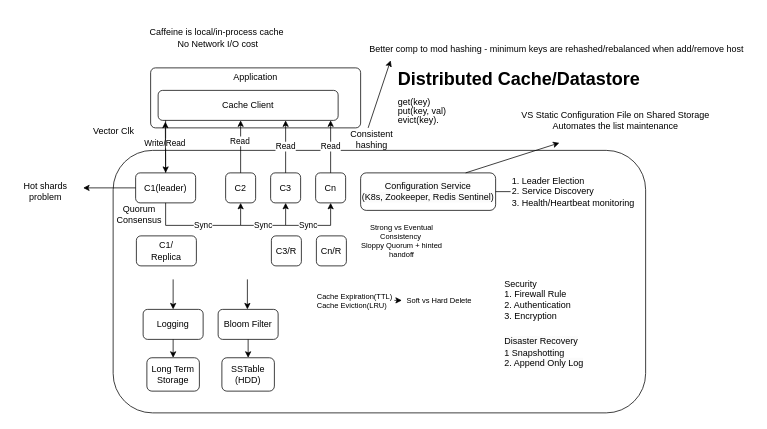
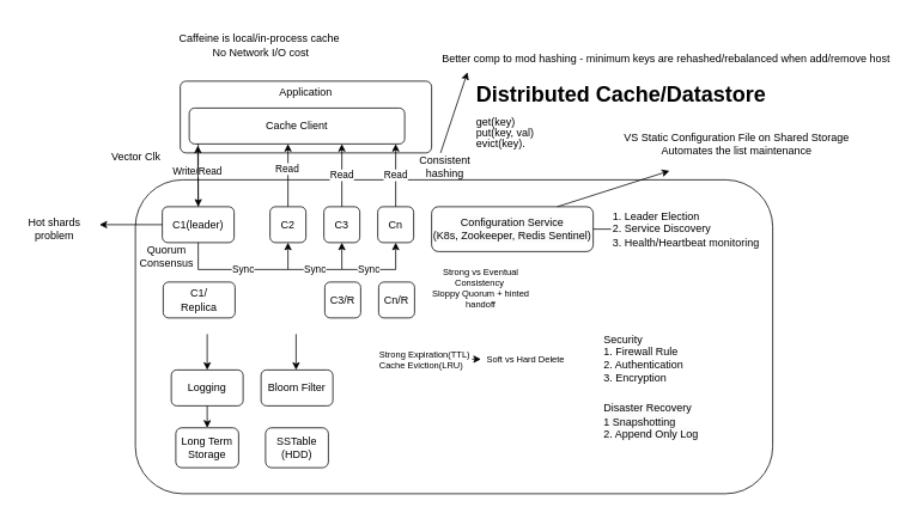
  <mxCell id="0" />
  <mxCell id="1" parent="0" />
  <mxCell id="2" value="" style="rounded=1;whiteSpace=wrap;html=1;" parent="1" vertex="1"><mxGeometry x="150" y="200" width="710" height="350" as="geometry" /></mxCell>
  <mxCell id="3" value="Application&lt;br&gt;&lt;br&gt;&lt;br&gt;&lt;br&gt;&lt;br&gt;" style="rounded=1;whiteSpace=wrap;html=1;arcSize=8;" parent="1" vertex="1"><mxGeometry x="200" y="90" width="280" height="80" as="geometry" /></mxCell>
  <mxCell id="4" value="Cache Client" style="rounded=1;whiteSpace=wrap;html=1;" parent="1" vertex="1"><mxGeometry x="210" y="120" width="240" height="40" as="geometry" /></mxCell>
  <mxCell id="5" value="C2" style="rounded=1;whiteSpace=wrap;html=1;" parent="1" vertex="1"><mxGeometry x="300" y="230" width="40" height="40" as="geometry" /></mxCell>
  <mxCell id="6" value="C3" style="rounded=1;whiteSpace=wrap;html=1;" parent="1" vertex="1"><mxGeometry x="360" y="230" width="40" height="40" as="geometry" /></mxCell>
  <mxCell id="7" value="Cn" style="rounded=1;whiteSpace=wrap;html=1;" parent="1" vertex="1"><mxGeometry x="420" y="230" width="40" height="40" as="geometry" /></mxCell>
  <mxCell id="8" value="C1(leader)" style="rounded=1;whiteSpace=wrap;html=1;" parent="1" vertex="1"><mxGeometry x="180" y="230" width="80" height="40" as="geometry" /></mxCell>
  <mxCell id="9" value="" style="endArrow=classic;html=1;rounded=0;entryX=0.5;entryY=0;entryDx=0;entryDy=0;" parent="1" target="8" edge="1"><mxGeometry width="50" height="50" relative="1" as="geometry"><mxPoint x="220" y="160" as="sourcePoint" /><mxPoint x="360" y="270" as="targetPoint" /></mxGeometry></mxCell>
  <mxCell id="10" value="Write/Read" style="edgeLabel;html=1;align=center;verticalAlign=middle;resizable=0;points=[];" parent="9" connectable="0" vertex="1"><mxGeometry x="-0.141" y="-2" relative="1" as="geometry"><mxPoint as="offset" /></mxGeometry></mxCell>
  <mxCell id="11" value="Read" style="endArrow=classic;html=1;rounded=0;" parent="1" edge="1"><mxGeometry x="0.187" y="1" width="50" height="50" relative="1" as="geometry"><mxPoint x="320" y="230" as="sourcePoint" /><mxPoint x="320" y="160" as="targetPoint" /><mxPoint as="offset" /></mxGeometry></mxCell>
  <mxCell id="12" value="Read" style="endArrow=classic;html=1;rounded=0;exitX=0.5;exitY=0;exitDx=0;exitDy=0;" parent="1" source="6" edge="1"><mxGeometry width="50" height="50" relative="1" as="geometry"><mxPoint x="330" y="240" as="sourcePoint" /><mxPoint x="380" y="160" as="targetPoint" /></mxGeometry></mxCell>
  <mxCell id="13" value="Read" style="endArrow=classic;html=1;rounded=0;exitX=0.5;exitY=0;exitDx=0;exitDy=0;" parent="1" source="7" edge="1"><mxGeometry width="50" height="50" relative="1" as="geometry"><mxPoint x="390" y="240" as="sourcePoint" /><mxPoint x="440" y="160" as="targetPoint" /></mxGeometry></mxCell>
  <mxCell id="14" value="Sync" style="endArrow=classic;html=1;rounded=0;exitX=0.5;exitY=1;exitDx=0;exitDy=0;entryX=0.5;entryY=1;entryDx=0;entryDy=0;" parent="1" source="8" target="5" edge="1"><mxGeometry width="50" height="50" relative="1" as="geometry"><mxPoint x="220" y="300" as="sourcePoint" /><mxPoint x="370" y="300" as="targetPoint" /><Array as="points"><mxPoint x="220" y="300" /><mxPoint x="320" y="300" /></Array></mxGeometry></mxCell>
  <mxCell id="15" value="Strong vs Eventual Consistency&amp;nbsp;&lt;br&gt;Sloppy Quorum + hinted handoff" style="text;html=1;strokeColor=none;fillColor=none;align=center;verticalAlign=middle;whiteSpace=wrap;rounded=0;fontSize=10;" parent="1" vertex="1"><mxGeometry x="470" y="290" width="130" height="60" as="geometry" /></mxCell>
  <mxCell id="16" value="Sync" style="endArrow=classic;html=1;rounded=0;entryX=0.5;entryY=1;entryDx=0;entryDy=0;" parent="1" target="6" edge="1"><mxGeometry x="-0.333" width="50" height="50" relative="1" as="geometry"><mxPoint x="320" y="300" as="sourcePoint" /><mxPoint x="470" y="290" as="targetPoint" /><Array as="points"><mxPoint x="380" y="300" /></Array><mxPoint as="offset" /></mxGeometry></mxCell>
  <mxCell id="17" value="Sync" style="endArrow=classic;html=1;rounded=0;entryX=0.5;entryY=1;entryDx=0;entryDy=0;" parent="1" target="7" edge="1"><mxGeometry x="-0.333" width="50" height="50" relative="1" as="geometry"><mxPoint x="380" y="300" as="sourcePoint" /><mxPoint x="500" y="290" as="targetPoint" /><Array as="points"><mxPoint x="440" y="300" /></Array><mxPoint as="offset" /></mxGeometry></mxCell>
  <mxCell id="18" value="" style="edgeStyle=orthogonalEdgeStyle;rounded=0;orthogonalLoop=1;jettySize=auto;html=1;" parent="1" source="19" edge="1"><mxGeometry relative="1" as="geometry"><mxPoint x="620" y="260" as="targetPoint" /></mxGeometry></mxCell>
  <mxCell id="19" value="1. Leader Election&lt;br&gt;2. Service Discovery&lt;br&gt;3. Health/Heartbeat monitoring" style="text;html=1;strokeColor=none;fillColor=none;align=left;verticalAlign=middle;whiteSpace=wrap;rounded=0;" parent="1" vertex="1"><mxGeometry x="680" y="235" width="210" height="40" as="geometry" /></mxCell>
  <mxCell id="20" value="Consistent hashing" style="text;html=1;strokeColor=none;fillColor=none;align=center;verticalAlign=middle;whiteSpace=wrap;rounded=0;" parent="1" vertex="1"><mxGeometry x="445" y="170" width="100" height="30" as="geometry" /></mxCell>
  <mxCell id="21" value="&lt;span style=&quot;color: rgb(0, 0, 0); font-family: Helvetica; font-size: 12px; font-style: normal; font-variant-ligatures: normal; font-variant-caps: normal; font-weight: 400; letter-spacing: normal; orphans: 2; text-align: center; text-indent: 0px; text-transform: none; widows: 2; word-spacing: 0px; -webkit-text-stroke-width: 0px; background-color: rgb(251, 251, 251); text-decoration-thickness: initial; text-decoration-style: initial; text-decoration-color: initial; float: none; display: inline !important;&quot;&gt;Configuration Service&lt;/span&gt;&lt;br style=&quot;border-color: var(--border-color); color: rgb(0, 0, 0); font-family: Helvetica; font-size: 12px; font-style: normal; font-variant-ligatures: normal; font-variant-caps: normal; font-weight: 400; letter-spacing: normal; orphans: 2; text-align: center; text-indent: 0px; text-transform: none; widows: 2; word-spacing: 0px; -webkit-text-stroke-width: 0px; background-color: rgb(251, 251, 251); text-decoration-thickness: initial; text-decoration-style: initial; text-decoration-color: initial;&quot;&gt;&lt;span style=&quot;color: rgb(0, 0, 0); font-family: Helvetica; font-size: 12px; font-style: normal; font-variant-ligatures: normal; font-variant-caps: normal; font-weight: 400; letter-spacing: normal; orphans: 2; text-align: center; text-indent: 0px; text-transform: none; widows: 2; word-spacing: 0px; -webkit-text-stroke-width: 0px; background-color: rgb(251, 251, 251); text-decoration-thickness: initial; text-decoration-style: initial; text-decoration-color: initial; float: none; display: inline !important;&quot;&gt;(K8s, Zookeeper, Redis Sentinel)&lt;/span&gt;" style="rounded=1;whiteSpace=wrap;html=1;" parent="1" vertex="1"><mxGeometry x="480" y="230" width="180" height="50" as="geometry" /></mxCell>
  <mxCell id="22" value="&lt;br&gt;&lt;span style=&quot;color: rgb(0, 0, 0); font-family: Helvetica; font-size: 12px; font-style: normal; font-variant-ligatures: normal; font-variant-caps: normal; font-weight: 400; letter-spacing: normal; orphans: 2; text-indent: 0px; text-transform: none; widows: 2; word-spacing: 0px; -webkit-text-stroke-width: 0px; background-color: rgb(251, 251, 251); text-decoration-thickness: initial; text-decoration-style: initial; text-decoration-color: initial; float: none; display: inline !important;&quot;&gt;Disaster Recovery&lt;/span&gt;&lt;br style=&quot;border-color: var(--border-color); color: rgb(0, 0, 0); font-family: Helvetica; font-size: 12px; font-style: normal; font-variant-ligatures: normal; font-variant-caps: normal; font-weight: 400; letter-spacing: normal; orphans: 2; text-indent: 0px; text-transform: none; widows: 2; word-spacing: 0px; -webkit-text-stroke-width: 0px; background-color: rgb(251, 251, 251); text-decoration-thickness: initial; text-decoration-style: initial; text-decoration-color: initial;&quot;&gt;&lt;span style=&quot;color: rgb(0, 0, 0); font-family: Helvetica; font-size: 12px; font-style: normal; font-variant-ligatures: normal; font-variant-caps: normal; font-weight: 400; letter-spacing: normal; orphans: 2; text-indent: 0px; text-transform: none; widows: 2; word-spacing: 0px; -webkit-text-stroke-width: 0px; background-color: rgb(251, 251, 251); text-decoration-thickness: initial; text-decoration-style: initial; text-decoration-color: initial; float: none; display: inline !important;&quot;&gt;1 Snapshotting&lt;/span&gt;&lt;br style=&quot;border-color: var(--border-color); color: rgb(0, 0, 0); font-family: Helvetica; font-size: 12px; font-style: normal; font-variant-ligatures: normal; font-variant-caps: normal; font-weight: 400; letter-spacing: normal; orphans: 2; text-indent: 0px; text-transform: none; widows: 2; word-spacing: 0px; -webkit-text-stroke-width: 0px; background-color: rgb(251, 251, 251); text-decoration-thickness: initial; text-decoration-style: initial; text-decoration-color: initial;&quot;&gt;&lt;span style=&quot;color: rgb(0, 0, 0); font-family: Helvetica; font-size: 12px; font-style: normal; font-variant-ligatures: normal; font-variant-caps: normal; font-weight: 400; letter-spacing: normal; orphans: 2; text-indent: 0px; text-transform: none; widows: 2; word-spacing: 0px; -webkit-text-stroke-width: 0px; background-color: rgb(251, 251, 251); text-decoration-thickness: initial; text-decoration-style: initial; text-decoration-color: initial; float: none; display: inline !important;&quot;&gt;2. Append Only Log&lt;/span&gt;" style="text;html=1;strokeColor=none;fillColor=none;align=left;verticalAlign=middle;whiteSpace=wrap;rounded=0;" parent="1" vertex="1"><mxGeometry x="670" y="429.25" width="120" height="65.5" as="geometry" /></mxCell>
  <mxCell id="23" value="" style="endArrow=classic;html=1;rounded=0;entryX=0.5;entryY=0;entryDx=0;entryDy=0;" parent="1" target="24" edge="1"><mxGeometry width="50" height="50" relative="1" as="geometry"><mxPoint x="230" y="372" as="sourcePoint" /><mxPoint x="330" y="392" as="targetPoint" /></mxGeometry></mxCell>
  <mxCell id="24" value="Logging" style="rounded=1;whiteSpace=wrap;html=1;" parent="1" vertex="1"><mxGeometry x="190" y="412" width="80" height="40" as="geometry" /></mxCell>
  <mxCell id="25" value="Long Term Storage" style="rounded=1;whiteSpace=wrap;html=1;" parent="1" vertex="1"><mxGeometry x="195" y="476.5" width="70" height="44.5" as="geometry" /></mxCell>
  <mxCell id="26" value="" style="endArrow=classic;html=1;rounded=0;exitX=0.5;exitY=1;exitDx=0;exitDy=0;entryX=0.5;entryY=0;entryDx=0;entryDy=0;" parent="1" source="24" target="25" edge="1"><mxGeometry width="50" height="50" relative="1" as="geometry"><mxPoint x="400" y="461" as="sourcePoint" /><mxPoint x="450" y="411" as="targetPoint" /></mxGeometry></mxCell>
- <mxCell id="27" value="Cache Expiration(TTL)&lt;br&gt;Cache Eviction(LRU)" style="text;html=1;strokeColor=none;fillColor=none;align=left;verticalAlign=middle;whiteSpace=wrap;rounded=0;fontSize=10;" parent="1" vertex="1"><mxGeometry x="420" y="380" width="105" height="40" as="geometry" /></mxCell>
+ <mxCell id="27" value="Strong Expiration(TTL)&lt;br&gt;Cache Eviction(LRU)" style="text;html=1;strokeColor=none;fillColor=none;align=left;verticalAlign=middle;whiteSpace=wrap;rounded=0;fontSize=10;" parent="1" vertex="1"><mxGeometry x="420" y="380" width="105" height="40" as="geometry" /></mxCell>
  <mxCell id="28" value="Security&lt;br&gt;1. Firewall Rule&lt;br&gt;2. Authentication&lt;br&gt;3. Encryption" style="text;html=1;strokeColor=none;fillColor=none;align=left;verticalAlign=middle;whiteSpace=wrap;rounded=0;" parent="1" vertex="1"><mxGeometry x="670" y="369.25" width="170" height="60" as="geometry" /></mxCell>
  <mxCell id="29" value="" style="endArrow=classic;html=1;rounded=0;exitX=0.5;exitY=0;exitDx=0;exitDy=0;entryX=0.04;entryY=1.045;entryDx=0;entryDy=0;entryPerimeter=0;" parent="1" source="8" target="4" edge="1"><mxGeometry width="50" height="50" relative="1" as="geometry"><mxPoint x="210" y="220" as="sourcePoint" /><mxPoint x="130" y="160" as="targetPoint" /></mxGeometry></mxCell>
  <mxCell id="30" value="Soft vs Hard Delete" style="text;html=1;strokeColor=none;fillColor=none;align=center;verticalAlign=middle;whiteSpace=wrap;rounded=0;fontSize=10;" parent="1" vertex="1"><mxGeometry x="535" y="385" width="100" height="30" as="geometry" /></mxCell>
  <mxCell id="31" value="" style="endArrow=classic;html=1;rounded=0;entryX=0;entryY=0.5;entryDx=0;entryDy=0;" parent="1" source="27" target="30" edge="1"><mxGeometry width="50" height="50" relative="1" as="geometry"><mxPoint x="550" y="490" as="sourcePoint" /><mxPoint x="600" y="440" as="targetPoint" /></mxGeometry></mxCell>
  <mxCell id="32" value="Quorum&lt;br&gt;Consensus" style="text;html=1;strokeColor=none;fillColor=none;align=center;verticalAlign=middle;whiteSpace=wrap;rounded=0;" parent="1" vertex="1"><mxGeometry x="140" y="270" width="90" height="30" as="geometry" /></mxCell>
  <mxCell id="33" value="Bloom Filter" style="rounded=1;whiteSpace=wrap;html=1;" parent="1" vertex="1"><mxGeometry x="290" y="412" width="80" height="40" as="geometry" /></mxCell>
  <mxCell id="34" value="SSTable&lt;br&gt;(HDD)" style="rounded=1;whiteSpace=wrap;html=1;" parent="1" vertex="1"><mxGeometry x="295" y="476.5" width="70" height="44.5" as="geometry" /></mxCell>
- <mxCell id="35" value="" style="endArrow=classic;html=1;rounded=0;exitX=0.5;exitY=1;exitDx=0;exitDy=0;entryX=0.5;entryY=0;entryDx=0;entryDy=0;" parent="1" source="33" target="34" edge="1"><mxGeometry width="50" height="50" relative="1" as="geometry"><mxPoint x="500" y="461" as="sourcePoint" /><mxPoint x="550" y="411" as="targetPoint" /></mxGeometry></mxCell>
  <mxCell id="36" value="" style="endArrow=classic;html=1;rounded=0;entryX=0.5;entryY=0;entryDx=0;entryDy=0;" parent="1" edge="1"><mxGeometry width="50" height="50" relative="1" as="geometry"><mxPoint x="329" y="372" as="sourcePoint" /><mxPoint x="329" y="412" as="targetPoint" /></mxGeometry></mxCell>
  <mxCell id="37" value="C3/R" style="rounded=1;whiteSpace=wrap;html=1;" parent="1" vertex="1"><mxGeometry x="361" y="314" width="40" height="40" as="geometry" /></mxCell>
  <mxCell id="38" value="Cn/R" style="rounded=1;whiteSpace=wrap;html=1;" parent="1" vertex="1"><mxGeometry x="421" y="314" width="40" height="40" as="geometry" /></mxCell>
  <mxCell id="39" value="C1/&lt;br&gt;Replica" style="rounded=1;whiteSpace=wrap;html=1;" parent="1" vertex="1"><mxGeometry x="181" y="314" width="80" height="40" as="geometry" /></mxCell>
  <mxCell id="40" value="&lt;h1&gt;Distributed Cache/Datastore&lt;br&gt;&lt;/h1&gt;&lt;p style=&quot;line-height: 0%;&quot;&gt;get(key)&lt;/p&gt;&lt;p style=&quot;line-height: 0%;&quot;&gt;put(key, val)&lt;/p&gt;&lt;p style=&quot;line-height: 0%;&quot;&gt;evict(key).&lt;/p&gt;" style="text;html=1;strokeColor=none;fillColor=none;spacing=5;spacingTop=-20;whiteSpace=wrap;overflow=hidden;rounded=0;" parent="1" vertex="1"><mxGeometry x="525" y="85" width="335" height="95" as="geometry" /></mxCell>
  <mxCell id="41" value="Vector Clk" style="text;html=1;strokeColor=none;fillColor=none;align=center;verticalAlign=middle;whiteSpace=wrap;rounded=0;" parent="1" vertex="1"><mxGeometry x="121" y="160" width="60" height="30" as="geometry" /></mxCell>
  <mxCell id="42" value="Caffeine is local/in-process cache&amp;nbsp;&lt;br&gt;No Network I/O cost" style="text;html=1;strokeColor=none;fillColor=none;align=center;verticalAlign=middle;whiteSpace=wrap;rounded=0;" parent="1" vertex="1"><mxGeometry x="190" y="20" width="200" height="60" as="geometry" /></mxCell>
  <mxCell id="43" value="" style="endArrow=classic;html=1;rounded=0;entryX=0.25;entryY=1;entryDx=0;entryDy=0;" parent="1" target="44" edge="1"><mxGeometry width="50" height="50" relative="1" as="geometry"><mxPoint x="620" y="230" as="sourcePoint" /><mxPoint x="940" y="200" as="targetPoint" /></mxGeometry></mxCell>
  <mxCell id="44" value="VS Static Configuration File on Shared Storage&lt;br&gt;Automates the list maintenance" style="text;html=1;strokeColor=none;fillColor=none;align=center;verticalAlign=middle;whiteSpace=wrap;rounded=0;" parent="1" vertex="1"><mxGeometry x="670" y="130" width="300" height="60" as="geometry" /></mxCell>
  <mxCell id="45" value="" style="endArrow=classic;html=1;rounded=0;exitX=0;exitY=0.5;exitDx=0;exitDy=0;" parent="1" source="8" edge="1"><mxGeometry width="50" height="50" relative="1" as="geometry"><mxPoint x="80" y="290" as="sourcePoint" /><mxPoint x="110" y="250" as="targetPoint" /></mxGeometry></mxCell>
  <mxCell id="46" value="Hot shards problem" style="text;html=1;strokeColor=none;fillColor=none;align=center;verticalAlign=middle;whiteSpace=wrap;rounded=0;" parent="1" vertex="1"><mxGeometry y="240" width="80" height="30" as="geometry" x="20" /></mxCell>
  <mxCell id="47" value="" style="endArrow=classic;html=1;rounded=0;" edge="1" parent="1"><mxGeometry width="50" height="50" relative="1" as="geometry"><mxPoint x="490" y="170" as="sourcePoint" /><mxPoint x="520" y="80" as="targetPoint" /></mxGeometry></mxCell>
  <mxCell id="48" value="Better comp to mod hashing - minimum keys are rehashed/rebalanced when add/remove host" style="text;html=1;strokeColor=none;fillColor=none;align=left;verticalAlign=middle;whiteSpace=wrap;rounded=0;" vertex="1" parent="1"><mxGeometry x="490" y="50" width="510" height="30" as="geometry" /></mxCell>
